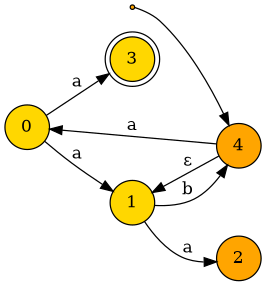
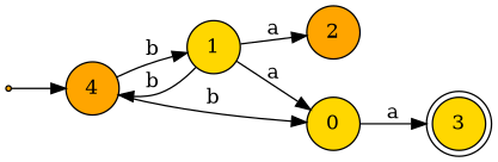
  digraph {
    rankdir=LR
    node [fillcolor=gold shape=circle style=filled]
    3 [shape=doublecircle]
    2 [fillcolor=orange]
    q [fillcolor=orange shape=point]
    4 [fillcolor=orange]
    1
    0
    q -> 4
-   4 -> 1 [label="ε"]
-   4 -> 0 [label=a]
+   4 -> 1 [label=b]
+   4 -> 0 [label=b]
    1 -> 2 [label=a]
    1 -> 4 [label=b]
-   0 -> 1 [label=a]
+   1 -> 0 [label=a]
    0 -> 3 [label=a]
  }
